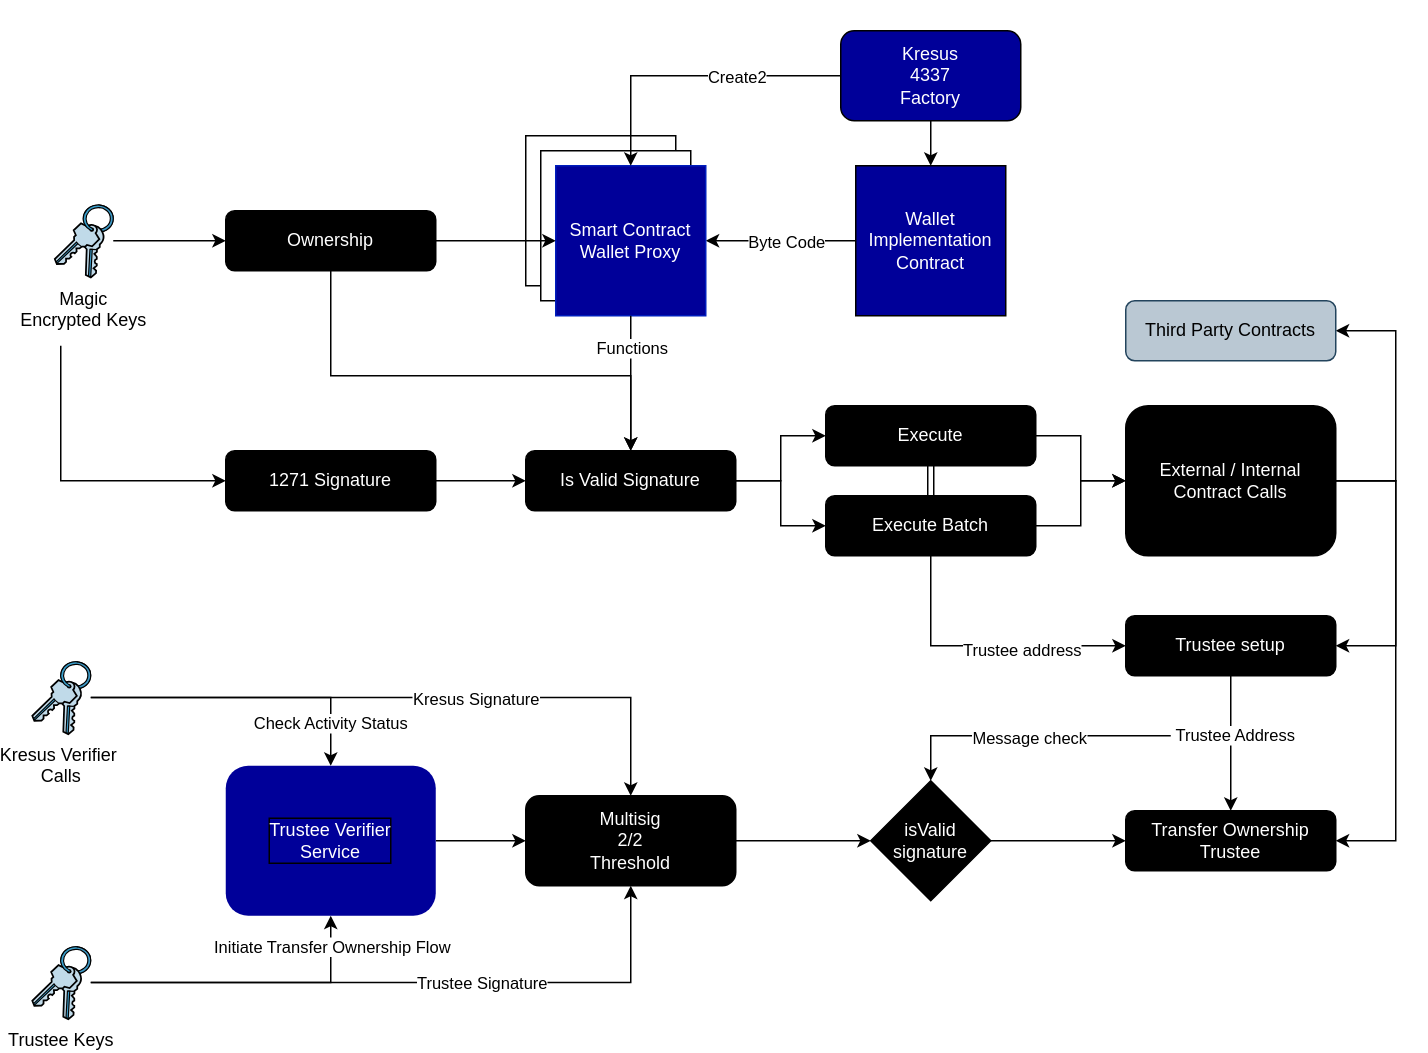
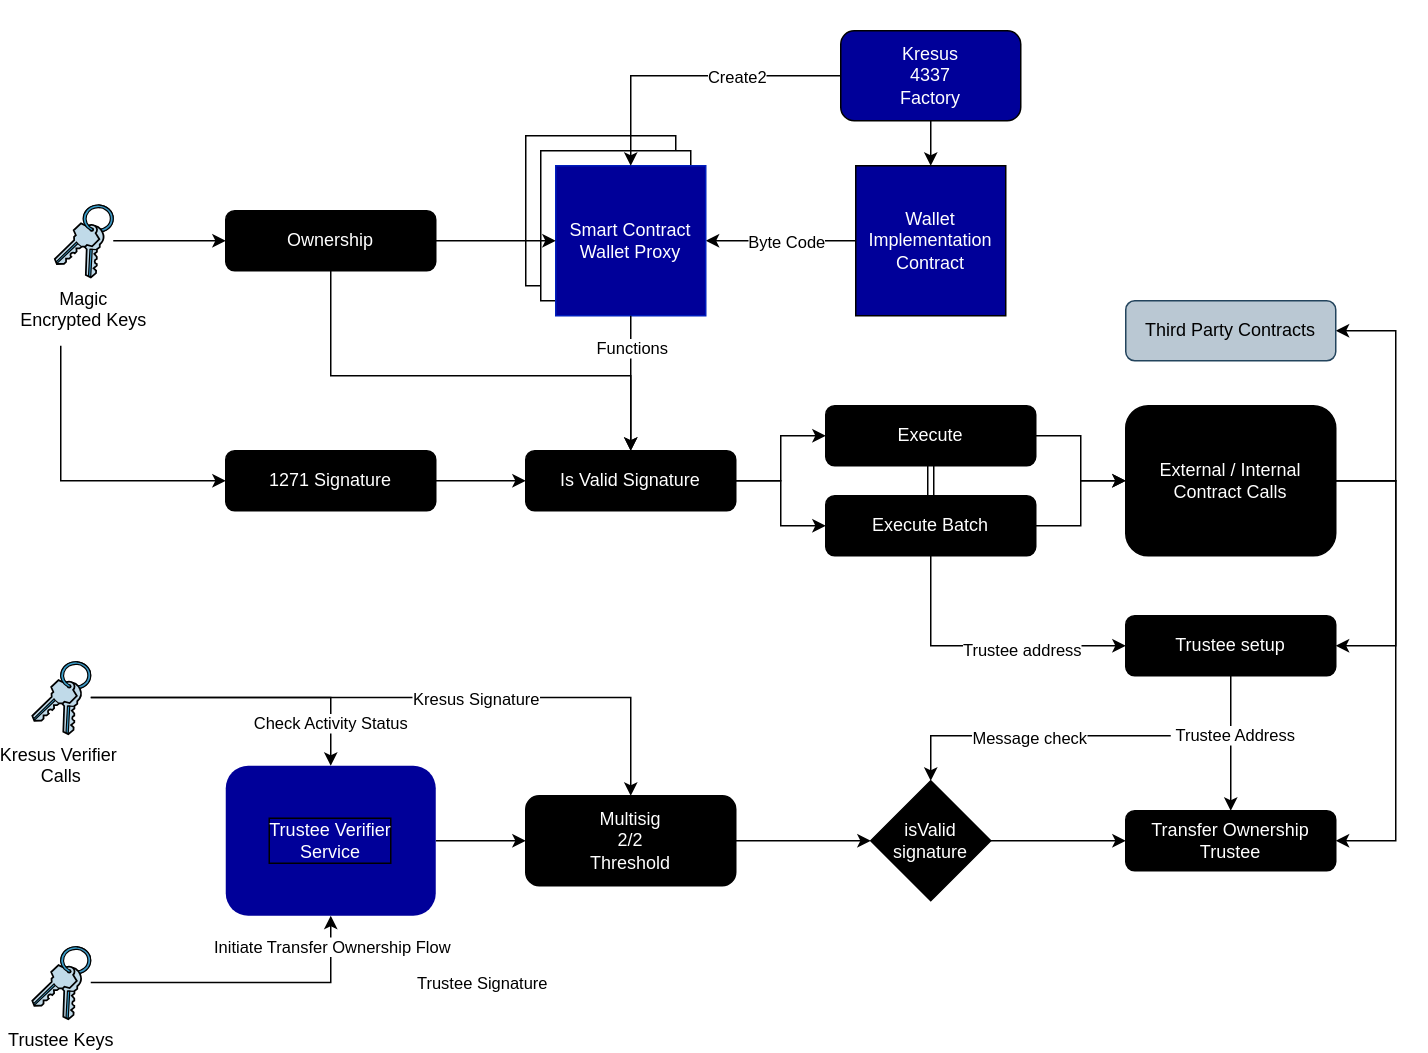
  <mxCell id="0" />
  <mxCell id="1" parent="0" />
  <mxCell id="2" value="" style="edgeStyle=orthogonalEdgeStyle;rounded=0;orthogonalLoop=1;jettySize=auto;html=1;" edge="1" parent="1" source="3" target="6"><mxGeometry relative="1" as="geometry" /></mxCell>
  <mxCell id="3" value="&lt;font style=&quot;color: rgb(255, 255, 255);&quot;&gt;Kresus&lt;br&gt;4337&lt;br&gt;Factory&lt;/font&gt;" style="rounded=1;whiteSpace=wrap;html=1;fillColor=light-dark(#000099, #ededed);" vertex="1" parent="1"><mxGeometry x="560" y="20" width="120" height="60" as="geometry" /></mxCell>
  <mxCell id="4" style="edgeStyle=orthogonalEdgeStyle;rounded=0;orthogonalLoop=1;jettySize=auto;html=1;" edge="1" parent="1" source="6" target="10"><mxGeometry relative="1" as="geometry" /></mxCell>
  <mxCell id="5" value="Byte Code" style="edgeLabel;html=1;align=center;verticalAlign=middle;resizable=0;points=[];" vertex="1" connectable="0" parent="4"><mxGeometry x="-0.057" y="-3" relative="1" as="geometry"><mxPoint y="3" as="offset" /></mxGeometry></mxCell>
  <mxCell id="6" value="&lt;font style=&quot;color: rgb(255, 255, 255);&quot;&gt;Wallet Implementation&lt;br&gt;Contract&lt;/font&gt;" style="whiteSpace=wrap;html=1;aspect=fixed;fillColor=light-dark(#000099, #ededed);gradientColor=none;" vertex="1" parent="1"><mxGeometry x="570" y="110" width="100" height="100" as="geometry" /></mxCell>
  <mxCell id="7" value="" style="group" vertex="1" connectable="0" parent="1"><mxGeometry x="350" y="90" width="120" height="120" as="geometry" /></mxCell>
  <mxCell id="8" value="Wallet Proxy" style="whiteSpace=wrap;html=1;aspect=fixed;" vertex="1" parent="7"><mxGeometry width="100" height="100" as="geometry" /></mxCell>
  <mxCell id="9" value="Wallet Proxy" style="whiteSpace=wrap;html=1;aspect=fixed;" vertex="1" parent="7"><mxGeometry x="10" y="10" width="100" height="100" as="geometry" /></mxCell>
  <mxCell id="10" value="Smart Contract&lt;br&gt;Wallet Proxy" style="whiteSpace=wrap;html=1;aspect=fixed;fillColor=#000099;fontColor=#ffffff;strokeColor=#001DBC;" vertex="1" parent="7"><mxGeometry x="20" y="20" width="100" height="100" as="geometry" /></mxCell>
  <mxCell id="11" value="" style="edgeStyle=orthogonalEdgeStyle;rounded=0;orthogonalLoop=1;jettySize=auto;html=1;" edge="1" parent="1" source="13" target="10"><mxGeometry relative="1" as="geometry" /></mxCell>
  <mxCell id="12" style="edgeStyle=orthogonalEdgeStyle;rounded=0;orthogonalLoop=1;jettySize=auto;html=1;entryX=0.5;entryY=0;entryDx=0;entryDy=0;" edge="1" parent="1" source="13" target="27"><mxGeometry relative="1" as="geometry"><Array as="points"><mxPoint x="220" y="250" /><mxPoint x="420" y="250" /></Array></mxGeometry></mxCell>
  <mxCell id="13" value="Ownership" style="rounded=1;whiteSpace=wrap;html=1;gradientColor=none;fillColor=#000000;fontColor=#FFFFFF;" vertex="1" parent="1"><mxGeometry x="150" y="140" width="140" height="40" as="geometry" /></mxCell>
  <mxCell id="14" value="" style="edgeStyle=orthogonalEdgeStyle;rounded=0;orthogonalLoop=1;jettySize=auto;html=1;" edge="1" parent="1" source="16" target="40"><mxGeometry relative="1" as="geometry" /></mxCell>
  <mxCell id="15" value="" style="edgeStyle=orthogonalEdgeStyle;rounded=0;orthogonalLoop=1;jettySize=auto;html=1;shape=link;" edge="1" parent="1" source="16" target="24"><mxGeometry relative="1" as="geometry" /></mxCell>
  <mxCell id="16" value="Execute" style="rounded=1;whiteSpace=wrap;html=1;gradientColor=none;fillColor=#000000;fontColor=#FFFFFF;" vertex="1" parent="1"><mxGeometry x="550" y="270" width="140" height="40" as="geometry" /></mxCell>
  <mxCell id="17" value="Transfer Ownership&lt;div&gt;Trustee&lt;/div&gt;" style="rounded=1;whiteSpace=wrap;html=1;gradientColor=none;fillColor=#000000;fontColor=#FFFFFF;" vertex="1" parent="1"><mxGeometry x="750" y="540" width="140" height="40" as="geometry" /></mxCell>
  <mxCell id="18" style="edgeStyle=orthogonalEdgeStyle;rounded=0;orthogonalLoop=1;jettySize=auto;html=1;entryX=0.5;entryY=0;entryDx=0;entryDy=0;" edge="1" parent="1" source="20" target="17"><mxGeometry relative="1" as="geometry" /></mxCell>
  <mxCell id="19" value="Trustee Address" style="edgeLabel;html=1;align=center;verticalAlign=middle;resizable=0;points=[];" vertex="1" connectable="0" parent="18"><mxGeometry x="-0.14" y="2" relative="1" as="geometry"><mxPoint as="offset" /></mxGeometry></mxCell>
  <mxCell id="20" value="Trustee setup" style="rounded=1;whiteSpace=wrap;html=1;gradientColor=none;fillColor=#000000;fontColor=#FFFFFF;" vertex="1" parent="1"><mxGeometry x="750" y="410" width="140" height="40" as="geometry" /></mxCell>
  <mxCell id="21" value="" style="edgeStyle=orthogonalEdgeStyle;rounded=0;orthogonalLoop=1;jettySize=auto;html=1;" edge="1" parent="1" source="24" target="40"><mxGeometry relative="1" as="geometry" /></mxCell>
  <mxCell id="22" style="edgeStyle=orthogonalEdgeStyle;rounded=0;orthogonalLoop=1;jettySize=auto;html=1;entryX=0;entryY=0.5;entryDx=0;entryDy=0;" edge="1" parent="1" source="24" target="20"><mxGeometry relative="1" as="geometry"><Array as="points"><mxPoint x="620" y="430" /></Array></mxGeometry></mxCell>
  <mxCell id="23" value="Trustee address" style="edgeLabel;html=1;align=center;verticalAlign=middle;resizable=0;points=[];" vertex="1" connectable="0" parent="22"><mxGeometry x="0.02" y="-2" relative="1" as="geometry"><mxPoint x="23" as="offset" /></mxGeometry></mxCell>
  <mxCell id="24" value="Execute Batch" style="rounded=1;whiteSpace=wrap;html=1;gradientColor=none;fillColor=#000000;fontColor=#FFFFFF;" vertex="1" parent="1"><mxGeometry x="550" y="330" width="140" height="40" as="geometry" /></mxCell>
  <mxCell id="25" value="" style="edgeStyle=orthogonalEdgeStyle;rounded=0;orthogonalLoop=1;jettySize=auto;html=1;" edge="1" parent="1" source="27" target="16"><mxGeometry relative="1" as="geometry" /></mxCell>
  <mxCell id="26" style="edgeStyle=orthogonalEdgeStyle;rounded=0;orthogonalLoop=1;jettySize=auto;html=1;entryX=0;entryY=0.5;entryDx=0;entryDy=0;" edge="1" parent="1" source="27" target="24"><mxGeometry relative="1" as="geometry" /></mxCell>
  <mxCell id="27" value="Is Valid Signature" style="rounded=1;whiteSpace=wrap;html=1;gradientColor=none;fillColor=#000000;fontColor=#FFFFFF;" vertex="1" parent="1"><mxGeometry x="350" y="300" width="140" height="40" as="geometry" /></mxCell>
  <mxCell id="28" style="edgeStyle=orthogonalEdgeStyle;rounded=0;orthogonalLoop=1;jettySize=auto;html=1;" edge="1" parent="1" source="3" target="10"><mxGeometry relative="1" as="geometry" /></mxCell>
  <mxCell id="29" value="Create2" style="edgeLabel;html=1;align=center;verticalAlign=middle;resizable=0;points=[];" vertex="1" connectable="0" parent="28"><mxGeometry x="-0.038" y="1" relative="1" as="geometry"><mxPoint x="26" y="-1" as="offset" /></mxGeometry></mxCell>
  <mxCell id="30" style="edgeStyle=orthogonalEdgeStyle;rounded=0;orthogonalLoop=1;jettySize=auto;html=1;" edge="1" parent="1" source="32" target="13"><mxGeometry relative="1" as="geometry" /></mxCell>
  <mxCell id="31" style="edgeStyle=orthogonalEdgeStyle;rounded=0;orthogonalLoop=1;jettySize=auto;html=1;entryX=0;entryY=0.5;entryDx=0;entryDy=0;" edge="1" parent="1" target="34"><mxGeometry relative="1" as="geometry"><mxPoint x="40" y="230" as="sourcePoint" /><Array as="points"><mxPoint x="40" y="320" /></Array></mxGeometry></mxCell>
  <mxCell id="32" value="Magic&lt;div&gt;Encrypted Keys&lt;/div&gt;" style="shape=mxgraph.cisco.misc.keys;html=1;pointerEvents=1;dashed=0;fillColor=#036897;strokeColor=#ffffff;strokeWidth=2;verticalLabelPosition=bottom;verticalAlign=top;align=center;outlineConnect=0;" vertex="1" parent="1"><mxGeometry x="35" y="135.5" width="40" height="49" as="geometry" /></mxCell>
  <mxCell id="33" value="" style="edgeStyle=orthogonalEdgeStyle;rounded=0;orthogonalLoop=1;jettySize=auto;html=1;" edge="1" parent="1" source="34" target="27"><mxGeometry relative="1" as="geometry" /></mxCell>
  <mxCell id="34" value="1271 Signature" style="rounded=1;whiteSpace=wrap;html=1;gradientColor=none;fillColor=#000000;fontColor=#FFFFFF;" vertex="1" parent="1"><mxGeometry x="150" y="300" width="140" height="40" as="geometry" /></mxCell>
  <mxCell id="35" value="" style="edgeStyle=orthogonalEdgeStyle;rounded=0;orthogonalLoop=1;jettySize=auto;html=1;" edge="1" parent="1" source="10" target="27"><mxGeometry relative="1" as="geometry" /></mxCell>
  <mxCell id="36" value="Functions" style="edgeLabel;html=1;align=center;verticalAlign=middle;resizable=0;points=[];" vertex="1" connectable="0" parent="35"><mxGeometry x="-0.541" relative="1" as="geometry"><mxPoint as="offset" /></mxGeometry></mxCell>
  <mxCell id="37" style="edgeStyle=orthogonalEdgeStyle;rounded=0;orthogonalLoop=1;jettySize=auto;html=1;entryX=1;entryY=0.5;entryDx=0;entryDy=0;" edge="1" parent="1" source="40" target="20"><mxGeometry relative="1" as="geometry"><Array as="points"><mxPoint x="930" y="320" /><mxPoint x="930" y="430" /></Array></mxGeometry></mxCell>
  <mxCell id="38" style="edgeStyle=orthogonalEdgeStyle;rounded=0;orthogonalLoop=1;jettySize=auto;html=1;entryX=1;entryY=0.5;entryDx=0;entryDy=0;" edge="1" parent="1" source="40" target="17"><mxGeometry relative="1" as="geometry"><Array as="points"><mxPoint x="930" y="320" /><mxPoint x="930" y="560" /></Array></mxGeometry></mxCell>
  <mxCell id="39" style="edgeStyle=orthogonalEdgeStyle;rounded=0;orthogonalLoop=1;jettySize=auto;html=1;entryX=1;entryY=0.5;entryDx=0;entryDy=0;" edge="1" parent="1" source="40" target="41"><mxGeometry relative="1" as="geometry"><Array as="points"><mxPoint x="930" y="320" /><mxPoint x="930" y="220" /></Array></mxGeometry></mxCell>
  <mxCell id="40" value="External / Internal Contract Calls" style="rounded=1;whiteSpace=wrap;html=1;gradientColor=none;fillColor=#000000;fontColor=#FFFFFF;" vertex="1" parent="1"><mxGeometry x="750" y="270" width="140" height="100" as="geometry" /></mxCell>
  <mxCell id="41" value="Third Party Contracts" style="rounded=1;whiteSpace=wrap;html=1;fillColor=#bac8d3;strokeColor=#23445d;" vertex="1" parent="1"><mxGeometry x="750" y="200" width="140" height="40" as="geometry" /></mxCell>
  <mxCell id="42" style="edgeStyle=orthogonalEdgeStyle;rounded=0;orthogonalLoop=1;jettySize=auto;html=1;" edge="1" parent="1" source="46" target="51"><mxGeometry relative="1" as="geometry" /></mxCell>
  <mxCell id="43" value="Kresus Signature" style="edgeLabel;html=1;align=center;verticalAlign=middle;resizable=0;points=[];" vertex="1" connectable="0" parent="42"><mxGeometry x="0.202" y="-1" relative="1" as="geometry"><mxPoint as="offset" /></mxGeometry></mxCell>
  <mxCell id="44" style="edgeStyle=orthogonalEdgeStyle;rounded=0;orthogonalLoop=1;jettySize=auto;html=1;" edge="1" parent="1" source="46" target="57"><mxGeometry relative="1" as="geometry" /></mxCell>
  <mxCell id="45" value="Check Activity Status" style="edgeLabel;html=1;align=center;verticalAlign=middle;resizable=0;points=[];" vertex="1" connectable="0" parent="44"><mxGeometry x="0.721" y="-1" relative="1" as="geometry"><mxPoint as="offset" /></mxGeometry></mxCell>
  <mxCell id="46" value="Kresus Verifier&amp;nbsp;&lt;div&gt;Calls&lt;div&gt;&lt;br&gt;&lt;/div&gt;&lt;/div&gt;" style="shape=mxgraph.cisco.misc.keys;html=1;pointerEvents=1;dashed=0;fillColor=#036897;strokeColor=#ffffff;strokeWidth=2;verticalLabelPosition=bottom;verticalAlign=top;align=center;outlineConnect=0;" vertex="1" parent="1"><mxGeometry x="20" y="440" width="40" height="49" as="geometry" /></mxCell>
- <mxCell id="47" style="edgeStyle=orthogonalEdgeStyle;rounded=0;orthogonalLoop=1;jettySize=auto;html=1;" edge="1" parent="1" source="49" target="51"><mxGeometry relative="1" as="geometry" /></mxCell>
  <mxCell id="48" style="edgeStyle=orthogonalEdgeStyle;rounded=0;orthogonalLoop=1;jettySize=auto;html=1;" edge="1" parent="1" source="49" target="57"><mxGeometry relative="1" as="geometry" /></mxCell>
  <mxCell id="49" value="&lt;div&gt;&lt;div&gt;Trustee Keys&lt;/div&gt;&lt;/div&gt;" style="shape=mxgraph.cisco.misc.keys;html=1;pointerEvents=1;dashed=0;fillColor=#036897;strokeColor=#ffffff;strokeWidth=2;verticalLabelPosition=bottom;verticalAlign=top;align=center;outlineConnect=0;" vertex="1" parent="1"><mxGeometry x="20" y="630" width="40" height="49" as="geometry" /></mxCell>
  <mxCell id="50" value="" style="edgeStyle=orthogonalEdgeStyle;rounded=0;orthogonalLoop=1;jettySize=auto;html=1;" edge="1" parent="1" source="51" target="55"><mxGeometry relative="1" as="geometry" /></mxCell>
  <mxCell id="51" value="Multisig&lt;br&gt;2/2&lt;br&gt;Threshold" style="rounded=1;whiteSpace=wrap;html=1;fillColor=#000000;fontColor=#FFFFFF;" vertex="1" parent="1"><mxGeometry x="350" y="530" width="140" height="60" as="geometry" /></mxCell>
  <mxCell id="52" value="" style="edgeStyle=orthogonalEdgeStyle;rounded=0;orthogonalLoop=1;jettySize=auto;html=1;" edge="1" parent="1" source="55" target="17"><mxGeometry relative="1" as="geometry" /></mxCell>
  <mxCell id="53" style="edgeStyle=orthogonalEdgeStyle;rounded=0;orthogonalLoop=1;jettySize=auto;html=1;startArrow=classic;startFill=1;endArrow=none;" edge="1" parent="1" source="55"><mxGeometry relative="1" as="geometry"><mxPoint x="780" y="490" as="targetPoint" /><Array as="points"><mxPoint x="620" y="490" /></Array></mxGeometry></mxCell>
  <mxCell id="54" value="Message check" style="edgeLabel;html=1;align=center;verticalAlign=middle;resizable=0;points=[];" vertex="1" connectable="0" parent="53"><mxGeometry x="-0.005" y="-1" relative="1" as="geometry"><mxPoint as="offset" /></mxGeometry></mxCell>
  <mxCell id="55" value="isValid&lt;br&gt;signature" style="rhombus;whiteSpace=wrap;html=1;gradientColor=none;fillColor=#000000;fontColor=#FFFFFF;" vertex="1" parent="1"><mxGeometry x="580" y="520" width="80" height="80" as="geometry" /></mxCell>
  <mxCell id="56" value="" style="edgeStyle=orthogonalEdgeStyle;rounded=0;orthogonalLoop=1;jettySize=auto;html=1;" edge="1" parent="1" source="57" target="51"><mxGeometry relative="1" as="geometry" /></mxCell>
  <mxCell id="57" value="Trustee Verifier&lt;br&gt;Service" style="rounded=1;whiteSpace=wrap;html=1;fillColor=light-dark(#000099, #ededed);strokeColor=none;labelBorderColor=default;fontColor=#FFFFFF;" vertex="1" parent="1"><mxGeometry x="150" y="510" width="140" height="100" as="geometry" /></mxCell>
  <mxCell id="58" value="Trustee Signature" style="edgeLabel;html=1;align=center;verticalAlign=middle;resizable=0;points=[];" vertex="1" connectable="0" parent="1"><mxGeometry x="320.005" y="654.495" as="geometry" /></mxCell>
  <mxCell id="59" value="Initiate Transfer Ownership Flow" style="edgeLabel;html=1;align=center;verticalAlign=middle;resizable=0;points=[];" vertex="1" connectable="0" parent="1"><mxGeometry x="220" y="630.004" as="geometry" /></mxCell>
